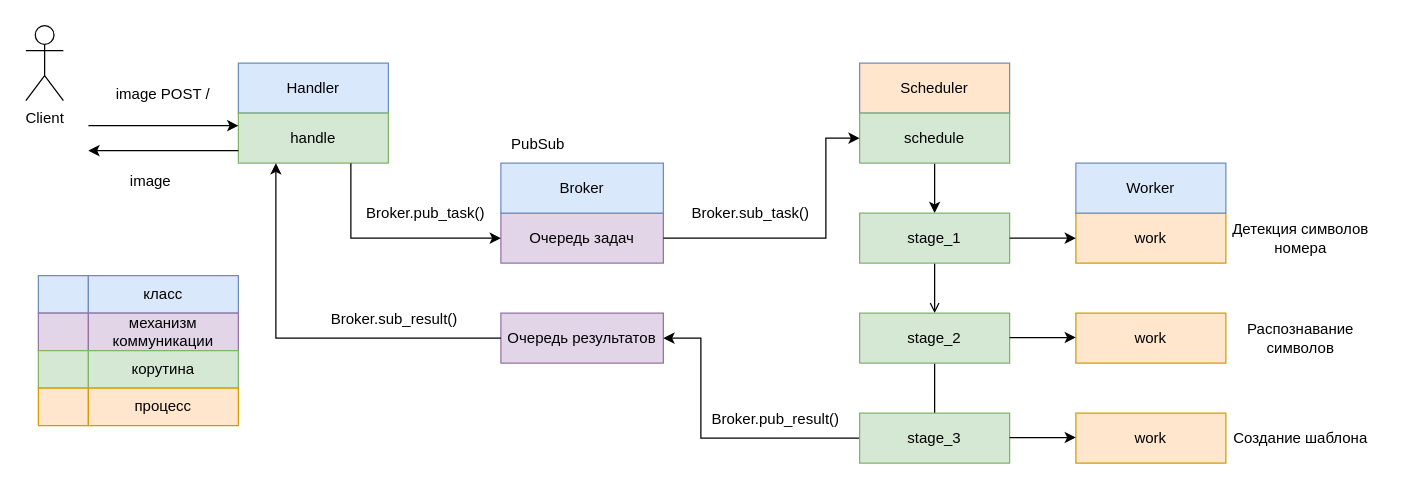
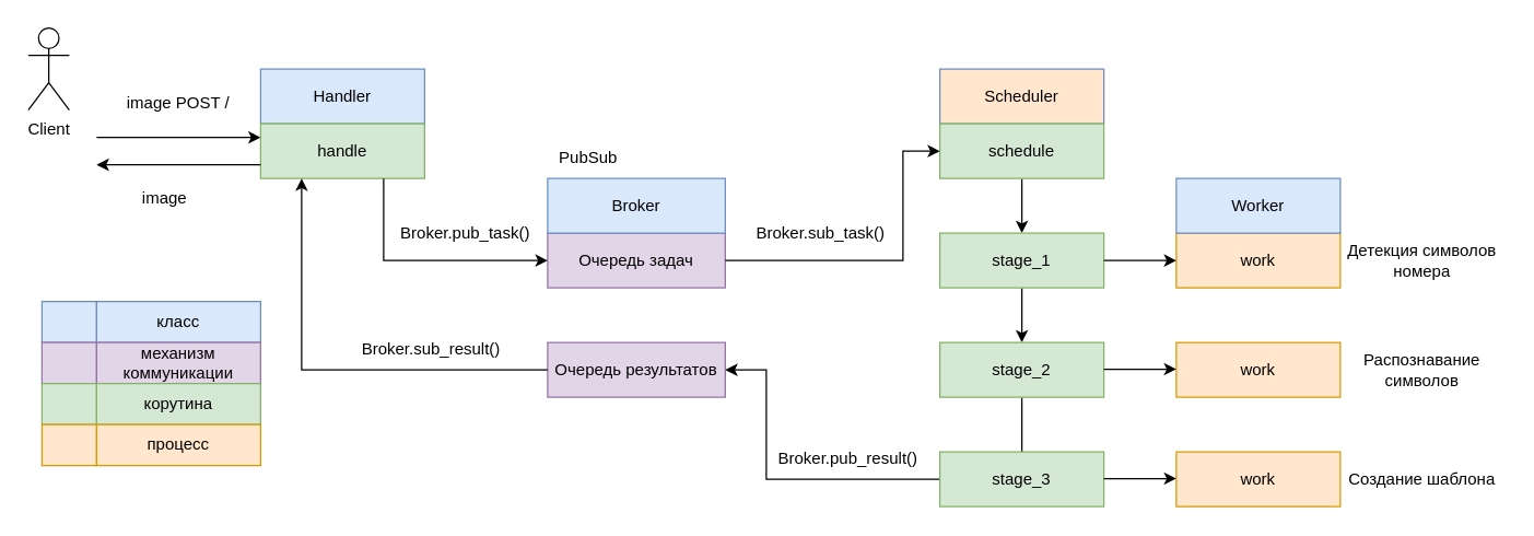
  <mxCell id="0" />
  <mxCell id="1" parent="0" />
  <mxCell id="2" value="Handler" style="rounded=0;whiteSpace=wrap;html=1;fillColor=#dae8fc;strokeColor=#6c8ebf;" vertex="1" parent="1"><mxGeometry x="190" y="50" width="120" height="40" as="geometry" /></mxCell>
  <mxCell id="3" value="Scheduler" style="rounded=0;whiteSpace=wrap;html=1;fillColor=#ffe6cc;strokeColor=#6c8ebf;" vertex="1" parent="1"><mxGeometry x="687" y="50" width="120" height="40" as="geometry" /></mxCell>
  <mxCell id="4" value="handle" style="rounded=0;whiteSpace=wrap;html=1;fillColor=#d5e8d4;strokeColor=#82b366;" vertex="1" parent="1"><mxGeometry x="190" y="90" width="120" height="40" as="geometry" /></mxCell>
  <mxCell id="5" value="" style="edgeStyle=orthogonalEdgeStyle;rounded=0;orthogonalLoop=1;jettySize=auto;html=1;" edge="1" parent="1" source="6" target="33"><mxGeometry relative="1" as="geometry" /></mxCell>
  <mxCell id="6" value="schedule" style="rounded=0;whiteSpace=wrap;html=1;fillColor=#d5e8d4;strokeColor=#82b366;" vertex="1" parent="1"><mxGeometry x="687" y="90" width="120" height="40" as="geometry" /></mxCell>
  <mxCell id="7" value="work" style="rounded=0;whiteSpace=wrap;html=1;fillColor=#ffe6cc;strokeColor=#d79b00;" vertex="1" parent="1"><mxGeometry x="860" y="170" width="120" height="40" as="geometry" /></mxCell>
  <mxCell id="8" value="Очередь задач" style="rounded=0;whiteSpace=wrap;html=1;fillColor=#e1d5e7;strokeColor=#9673a6;" vertex="1" parent="1"><mxGeometry x="400" y="170" width="130" height="40" as="geometry" /></mxCell>
  <mxCell id="9" value="work" style="rounded=0;whiteSpace=wrap;html=1;fillColor=#ffe6cc;strokeColor=#d79b00;" vertex="1" parent="1"><mxGeometry x="860" y="250" width="120" height="40" as="geometry" /></mxCell>
  <mxCell id="10" value="" style="text;html=1;align=center;verticalAlign=middle;whiteSpace=wrap;rounded=0;fillColor=#dae8fc;strokeColor=#6c8ebf;" vertex="1" parent="1"><mxGeometry x="30" y="220" width="40" height="30" as="geometry" /></mxCell>
  <mxCell id="11" value="" style="text;html=1;align=center;verticalAlign=middle;whiteSpace=wrap;rounded=0;fillColor=#e1d5e7;strokeColor=#9673a6;" vertex="1" parent="1"><mxGeometry x="30" y="250" width="40" height="30" as="geometry" /></mxCell>
  <mxCell id="12" value="" style="text;html=1;align=center;verticalAlign=middle;whiteSpace=wrap;rounded=0;fillColor=#d5e8d4;strokeColor=#82b366;" vertex="1" parent="1"><mxGeometry x="30" y="280" width="40" height="30" as="geometry" /></mxCell>
  <mxCell id="13" value="класс" style="text;html=1;align=center;verticalAlign=middle;whiteSpace=wrap;rounded=0;fillColor=#dae8fc;strokeColor=#6c8ebf;" vertex="1" parent="1"><mxGeometry x="70" y="220" width="120" height="30" as="geometry" /></mxCell>
  <mxCell id="14" value="механизм коммуникации" style="text;html=1;align=center;verticalAlign=middle;whiteSpace=wrap;rounded=0;fillColor=#e1d5e7;strokeColor=#9673a6;" vertex="1" parent="1"><mxGeometry x="70" y="250" width="120" height="30" as="geometry" /></mxCell>
  <mxCell id="15" value="корутина" style="text;html=1;align=center;verticalAlign=middle;whiteSpace=wrap;rounded=0;fillColor=#d5e8d4;strokeColor=#82b366;" vertex="1" parent="1"><mxGeometry x="70" y="280" width="120" height="30" as="geometry" /></mxCell>
  <mxCell id="16" value="" style="text;html=1;align=center;verticalAlign=middle;whiteSpace=wrap;rounded=0;fillColor=#ffe6cc;strokeColor=#d79b00;" vertex="1" parent="1"><mxGeometry x="30" y="310" width="40" height="30" as="geometry" /></mxCell>
  <mxCell id="17" value="процесс" style="text;html=1;align=center;verticalAlign=middle;whiteSpace=wrap;rounded=0;fillColor=#ffe6cc;strokeColor=#d79b00;" vertex="1" parent="1"><mxGeometry x="70" y="310" width="120" height="30" as="geometry" /></mxCell>
  <mxCell id="18" value="Client" style="shape=umlActor;verticalLabelPosition=bottom;verticalAlign=top;html=1;outlineConnect=0;" vertex="1" parent="1"><mxGeometry y="20" width="30" height="60" as="geometry" x="20" /></mxCell>
  <mxCell id="19" value="" style="endArrow=classic;html=1;rounded=0;entryX=0;entryY=0.25;entryDx=0;entryDy=0;" edge="1" parent="1" target="4"><mxGeometry width="50" height="50" relative="1" as="geometry"><mxPoint x="70" y="100" as="sourcePoint" /><mxPoint x="140" y="90" as="targetPoint" /></mxGeometry></mxCell>
  <mxCell id="20" value="image POST /" style="text;html=1;align=center;verticalAlign=middle;whiteSpace=wrap;rounded=0;" vertex="1" parent="1"><mxGeometry x="85" y="60" width="90" height="30" as="geometry" /></mxCell>
  <mxCell id="21" value="" style="endArrow=classic;html=1;rounded=0;exitX=0;exitY=0.75;exitDx=0;exitDy=0;" edge="1" parent="1" source="4"><mxGeometry width="50" height="50" relative="1" as="geometry"><mxPoint x="80" y="210" as="sourcePoint" /><mxPoint x="70" y="120" as="targetPoint" /></mxGeometry></mxCell>
  <mxCell id="22" value="Очередь результатов" style="rounded=0;whiteSpace=wrap;html=1;fillColor=#e1d5e7;strokeColor=#9673a6;" vertex="1" parent="1"><mxGeometry x="400" y="250" width="130" height="40" as="geometry" /></mxCell>
  <mxCell id="23" value="" style="endArrow=classic;html=1;rounded=0;entryX=0;entryY=0.5;entryDx=0;entryDy=0;exitX=0.75;exitY=1;exitDx=0;exitDy=0;" edge="1" parent="1" target="8"><mxGeometry width="50" height="50" relative="1" as="geometry"><mxPoint x="280" y="130" as="sourcePoint" /><mxPoint x="275" y="180" as="targetPoint" /><Array as="points"><mxPoint x="280" y="190" /></Array></mxGeometry></mxCell>
  <mxCell id="24" value="" style="endArrow=classic;html=1;rounded=0;entryX=0.25;entryY=1;entryDx=0;entryDy=0;exitX=0;exitY=0.5;exitDx=0;exitDy=0;" edge="1" parent="1" source="22"><mxGeometry width="50" height="50" relative="1" as="geometry"><mxPoint x="170" y="250" as="sourcePoint" /><mxPoint x="220" y="130" as="targetPoint" /><Array as="points"><mxPoint x="220" y="270" /></Array></mxGeometry></mxCell>
  <mxCell id="25" value="" style="endArrow=classic;html=1;rounded=0;exitX=1;exitY=0.5;exitDx=0;exitDy=0;entryX=0;entryY=0.5;entryDx=0;entryDy=0;" edge="1" parent="1" source="8" target="6"><mxGeometry width="50" height="50" relative="1" as="geometry"><mxPoint x="510" y="190" as="sourcePoint" /><mxPoint x="580" y="130" as="targetPoint" /><Array as="points"><mxPoint x="580" y="190" /><mxPoint x="660" y="190" /><mxPoint x="660" y="110" /></Array></mxGeometry></mxCell>
  <mxCell id="26" value="" style="endArrow=classic;html=1;rounded=0;entryX=1;entryY=0.5;entryDx=0;entryDy=0;exitX=0;exitY=0.5;exitDx=0;exitDy=0;" edge="1" parent="1" source="36" target="22"><mxGeometry width="50" height="50" relative="1" as="geometry"><mxPoint x="620" y="130" as="sourcePoint" /><mxPoint x="590" y="230" as="targetPoint" /><Array as="points"><mxPoint x="560" y="350" /><mxPoint x="560" y="270" /></Array></mxGeometry></mxCell>
  <mxCell id="27" value="image" style="text;html=1;align=center;verticalAlign=middle;whiteSpace=wrap;rounded=0;" vertex="1" parent="1"><mxGeometry x="90" y="130" width="60" height="30" as="geometry" /></mxCell>
  <mxCell id="28" value="Worker" style="rounded=0;whiteSpace=wrap;html=1;fillColor=#dae8fc;strokeColor=#6c8ebf;" vertex="1" parent="1"><mxGeometry x="860" y="130" width="120" height="40" as="geometry" /></mxCell>
  <mxCell id="29" value="work" style="rounded=0;whiteSpace=wrap;html=1;fillColor=#ffe6cc;strokeColor=#d79b00;" vertex="1" parent="1"><mxGeometry x="860" y="330" width="120" height="40" as="geometry" /></mxCell>
  <mxCell id="30" value="Broker" style="rounded=0;whiteSpace=wrap;html=1;fillColor=#dae8fc;strokeColor=#6c8ebf;" vertex="1" parent="1"><mxGeometry x="400" y="130" width="130" height="40" as="geometry" /></mxCell>
  <mxCell id="31" value="PubSub" style="text;html=1;align=center;verticalAlign=middle;whiteSpace=wrap;rounded=0;" vertex="1" parent="1"><mxGeometry x="400" y="100" width="60" height="30" as="geometry" /></mxCell>
- <mxCell id="32" value="" style="edgeStyle=orthogonalEdgeStyle;rounded=0;orthogonalLoop=1;jettySize=auto;html=1;endArrow=open;" edge="1" parent="1" source="33" target="35"><mxGeometry relative="1" as="geometry" /></mxCell>
+ <mxCell id="32" value="" style="edgeStyle=orthogonalEdgeStyle;rounded=0;orthogonalLoop=1;jettySize=auto;html=1;" edge="1" parent="1" source="33" target="35"><mxGeometry relative="1" as="geometry" /></mxCell>
  <mxCell id="33" value="stage_1" style="rounded=0;whiteSpace=wrap;html=1;fillColor=#d5e8d4;strokeColor=#82b366;" vertex="1" parent="1"><mxGeometry x="687" y="170" width="120" height="40" as="geometry" /></mxCell>
  <mxCell id="34" value="" style="edgeStyle=orthogonalEdgeStyle;rounded=0;orthogonalLoop=1;jettySize=auto;html=1;endArrow=none;" edge="1" parent="1" source="35" target="36"><mxGeometry relative="1" as="geometry" /></mxCell>
  <mxCell id="35" value="stage_2" style="rounded=0;whiteSpace=wrap;html=1;fillColor=#d5e8d4;strokeColor=#82b366;" vertex="1" parent="1"><mxGeometry x="687" y="250" width="120" height="40" as="geometry" /></mxCell>
  <mxCell id="36" value="stage_3" style="rounded=0;whiteSpace=wrap;html=1;fillColor=#d5e8d4;strokeColor=#82b366;" vertex="1" parent="1"><mxGeometry x="687" y="330" width="120" height="40" as="geometry" /></mxCell>
  <mxCell id="37" value="Broker.sub_result()" style="text;html=1;align=center;verticalAlign=middle;whiteSpace=wrap;rounded=0;" vertex="1" parent="1"><mxGeometry x="250" y="240" width="130" height="30" as="geometry" /></mxCell>
  <mxCell id="38" value="Broker.pub_task()" style="text;html=1;align=center;verticalAlign=middle;whiteSpace=wrap;rounded=0;" vertex="1" parent="1"><mxGeometry x="300" y="155" width="80" height="30" as="geometry" /></mxCell>
  <mxCell id="39" value="Broker.sub_task()" style="text;html=1;align=center;verticalAlign=middle;whiteSpace=wrap;rounded=0;" vertex="1" parent="1"><mxGeometry x="560" y="155" width="80" height="30" as="geometry" /></mxCell>
  <mxCell id="40" value="" style="endArrow=classic;html=1;rounded=0;entryX=0;entryY=0.5;entryDx=0;entryDy=0;exitX=1;exitY=0.5;exitDx=0;exitDy=0;" edge="1" parent="1" source="33" target="7"><mxGeometry width="50" height="50" relative="1" as="geometry"><mxPoint x="770" y="250" as="sourcePoint" /><mxPoint x="820" y="200" as="targetPoint" /></mxGeometry></mxCell>
  <mxCell id="41" value="" style="endArrow=classic;html=1;rounded=0;entryX=0;entryY=0.5;entryDx=0;entryDy=0;exitX=1;exitY=0.5;exitDx=0;exitDy=0;" edge="1" parent="1"><mxGeometry width="50" height="50" relative="1" as="geometry"><mxPoint x="807" y="269.5" as="sourcePoint" /><mxPoint x="860" y="269.5" as="targetPoint" /></mxGeometry></mxCell>
  <mxCell id="42" value="" style="endArrow=classic;html=1;rounded=0;entryX=0;entryY=0.5;entryDx=0;entryDy=0;exitX=1;exitY=0.5;exitDx=0;exitDy=0;" edge="1" parent="1"><mxGeometry width="50" height="50" relative="1" as="geometry"><mxPoint x="807" y="349.5" as="sourcePoint" /><mxPoint x="860" y="349.5" as="targetPoint" /></mxGeometry></mxCell>
  <mxCell id="43" value="Broker.pub_result()" style="text;html=1;align=center;verticalAlign=middle;whiteSpace=wrap;rounded=0;" vertex="1" parent="1"><mxGeometry x="580" y="320" width="80" height="30" as="geometry" /></mxCell>
  <mxCell id="44" value="Создание шаблона" style="text;html=1;align=center;verticalAlign=middle;whiteSpace=wrap;rounded=0;" vertex="1" parent="1"><mxGeometry x="985" y="330" width="110" height="40" as="geometry" /></mxCell>
  <mxCell id="45" value="Распознавание символов" style="text;html=1;align=center;verticalAlign=middle;whiteSpace=wrap;rounded=0;" vertex="1" parent="1"><mxGeometry x="980" y="250" width="120" height="40" as="geometry" /></mxCell>
  <mxCell id="46" value="Детекция символов номера" style="text;html=1;align=center;verticalAlign=middle;whiteSpace=wrap;rounded=0;" vertex="1" parent="1"><mxGeometry x="980" y="170" width="120" height="40" as="geometry" /></mxCell>
